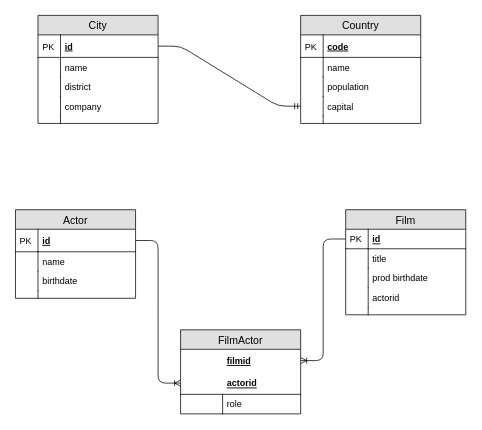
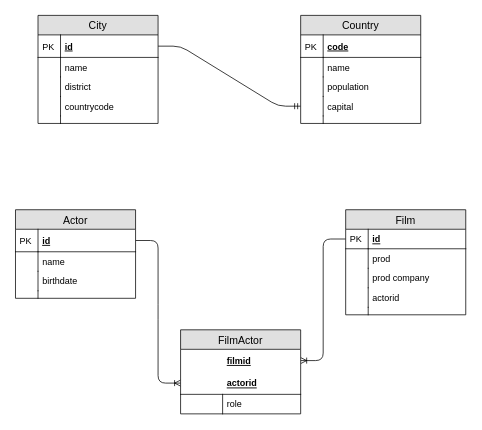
  <mxCell id="0" />
  <mxCell id="1" parent="0" />
  <mxCell id="2" value="" style="edgeStyle=entityRelationEdgeStyle;fontSize=12;html=1;endArrow=ERmandOne;" parent="1" source="4" target="21" edge="1"><mxGeometry width="100" height="100" relative="1" as="geometry"><mxPoint x="300" y="449" as="sourcePoint" /><mxPoint x="400" y="349" as="targetPoint" /></mxGeometry></mxCell>
  <mxCell id="3" value="City" style="swimlane;fontStyle=0;childLayout=stackLayout;horizontal=1;startSize=26;fillColor=#e0e0e0;horizontalStack=0;resizeParent=1;resizeParentMax=0;resizeLast=0;collapsible=1;marginBottom=0;swimlaneFillColor=#ffffff;align=center;fontSize=14;" parent="1" vertex="1"><mxGeometry x="50" y="20" width="160" height="144" as="geometry" /></mxCell>
  <mxCell id="4" value="id" style="shape=partialRectangle;top=0;left=0;right=0;bottom=1;align=left;verticalAlign=middle;fillColor=none;spacingLeft=34;spacingRight=4;overflow=hidden;rotatable=0;points=[[0,0.5],[1,0.5]];portConstraint=eastwest;dropTarget=0;fontStyle=5;fontSize=12;" parent="3" vertex="1"><mxGeometry y="26" width="160" height="30" as="geometry" /></mxCell>
  <mxCell id="5" value="PK" style="shape=partialRectangle;top=0;left=0;bottom=0;fillColor=none;align=left;verticalAlign=middle;spacingLeft=4;spacingRight=4;overflow=hidden;rotatable=0;points=[];portConstraint=eastwest;part=1;fontSize=12;" parent="4" vertex="1" connectable="0"><mxGeometry width="30" height="30" as="geometry" /></mxCell>
  <mxCell id="6" value="name" style="shape=partialRectangle;top=0;left=0;right=0;bottom=0;align=left;verticalAlign=top;fillColor=none;spacingLeft=34;spacingRight=4;overflow=hidden;rotatable=0;points=[[0,0.5],[1,0.5]];portConstraint=eastwest;dropTarget=0;fontSize=12;" parent="3" vertex="1"><mxGeometry y="56" width="160" height="26" as="geometry" /></mxCell>
  <mxCell id="7" value="" style="shape=partialRectangle;top=0;left=0;bottom=0;fillColor=none;align=left;verticalAlign=top;spacingLeft=4;spacingRight=4;overflow=hidden;rotatable=0;points=[];portConstraint=eastwest;part=1;fontSize=12;" parent="6" vertex="1" connectable="0"><mxGeometry width="30" height="26" as="geometry" /></mxCell>
  <mxCell id="8" value="district" style="shape=partialRectangle;top=0;left=0;right=0;bottom=0;align=left;verticalAlign=top;fillColor=none;spacingLeft=34;spacingRight=4;overflow=hidden;rotatable=0;points=[[0,0.5],[1,0.5]];portConstraint=eastwest;dropTarget=0;fontSize=12;" parent="3" vertex="1"><mxGeometry y="82" width="160" height="26" as="geometry" /></mxCell>
  <mxCell id="9" value="" style="shape=partialRectangle;top=0;left=0;bottom=0;fillColor=none;align=left;verticalAlign=top;spacingLeft=4;spacingRight=4;overflow=hidden;rotatable=0;points=[];portConstraint=eastwest;part=1;fontSize=12;" parent="8" vertex="1" connectable="0"><mxGeometry width="30" height="26" as="geometry" /></mxCell>
- <mxCell id="10" value="company" style="shape=partialRectangle;top=0;left=0;right=0;bottom=0;align=left;verticalAlign=top;fillColor=none;spacingLeft=34;spacingRight=4;overflow=hidden;rotatable=0;points=[[0,0.5],[1,0.5]];portConstraint=eastwest;dropTarget=0;fontSize=12;" parent="3" vertex="1"><mxGeometry y="108" width="160" height="26" as="geometry" /></mxCell>
+ <mxCell id="10" value="countrycode" style="shape=partialRectangle;top=0;left=0;right=0;bottom=0;align=left;verticalAlign=top;fillColor=none;spacingLeft=34;spacingRight=4;overflow=hidden;rotatable=0;points=[[0,0.5],[1,0.5]];portConstraint=eastwest;dropTarget=0;fontSize=12;" parent="3" vertex="1"><mxGeometry y="108" width="160" height="26" as="geometry" /></mxCell>
  <mxCell id="11" value="" style="shape=partialRectangle;top=0;left=0;bottom=0;fillColor=none;align=left;verticalAlign=top;spacingLeft=4;spacingRight=4;overflow=hidden;rotatable=0;points=[];portConstraint=eastwest;part=1;fontSize=12;" parent="10" vertex="1" connectable="0"><mxGeometry width="30" height="26" as="geometry" /></mxCell>
  <mxCell id="12" value="" style="shape=partialRectangle;top=0;left=0;right=0;bottom=0;align=left;verticalAlign=top;fillColor=none;spacingLeft=34;spacingRight=4;overflow=hidden;rotatable=0;points=[[0,0.5],[1,0.5]];portConstraint=eastwest;dropTarget=0;fontSize=12;" parent="3" vertex="1"><mxGeometry y="134" width="160" height="10" as="geometry" /></mxCell>
  <mxCell id="13" value="" style="shape=partialRectangle;top=0;left=0;bottom=0;fillColor=none;align=left;verticalAlign=top;spacingLeft=4;spacingRight=4;overflow=hidden;rotatable=0;points=[];portConstraint=eastwest;part=1;fontSize=12;" parent="12" vertex="1" connectable="0"><mxGeometry width="30" height="10" as="geometry" /></mxCell>
  <mxCell id="14" value="Country" style="swimlane;fontStyle=0;childLayout=stackLayout;horizontal=1;startSize=26;fillColor=#e0e0e0;horizontalStack=0;resizeParent=1;resizeParentMax=0;resizeLast=0;collapsible=1;marginBottom=0;swimlaneFillColor=#ffffff;align=center;fontSize=14;" parent="1" vertex="1"><mxGeometry x="400" y="20" width="160" height="144" as="geometry" /></mxCell>
  <mxCell id="15" value="code" style="shape=partialRectangle;top=0;left=0;right=0;bottom=1;align=left;verticalAlign=middle;fillColor=none;spacingLeft=34;spacingRight=4;overflow=hidden;rotatable=0;points=[[0,0.5],[1,0.5]];portConstraint=eastwest;dropTarget=0;fontStyle=5;fontSize=12;" parent="14" vertex="1"><mxGeometry y="26" width="160" height="30" as="geometry" /></mxCell>
  <mxCell id="16" value="PK" style="shape=partialRectangle;top=0;left=0;bottom=0;fillColor=none;align=left;verticalAlign=middle;spacingLeft=4;spacingRight=4;overflow=hidden;rotatable=0;points=[];portConstraint=eastwest;part=1;fontSize=12;" parent="15" vertex="1" connectable="0"><mxGeometry width="30" height="30" as="geometry" /></mxCell>
  <mxCell id="17" value="name" style="shape=partialRectangle;top=0;left=0;right=0;bottom=0;align=left;verticalAlign=top;fillColor=none;spacingLeft=34;spacingRight=4;overflow=hidden;rotatable=0;points=[[0,0.5],[1,0.5]];portConstraint=eastwest;dropTarget=0;fontSize=12;" parent="14" vertex="1"><mxGeometry y="56" width="160" height="26" as="geometry" /></mxCell>
  <mxCell id="18" value="" style="shape=partialRectangle;top=0;left=0;bottom=0;fillColor=none;align=left;verticalAlign=top;spacingLeft=4;spacingRight=4;overflow=hidden;rotatable=0;points=[];portConstraint=eastwest;part=1;fontSize=12;" parent="17" vertex="1" connectable="0"><mxGeometry width="30" height="26" as="geometry" /></mxCell>
  <mxCell id="19" value="population" style="shape=partialRectangle;top=0;left=0;right=0;bottom=0;align=left;verticalAlign=top;fillColor=none;spacingLeft=34;spacingRight=4;overflow=hidden;rotatable=0;points=[[0,0.5],[1,0.5]];portConstraint=eastwest;dropTarget=0;fontSize=12;" parent="14" vertex="1"><mxGeometry y="82" width="160" height="26" as="geometry" /></mxCell>
  <mxCell id="20" value="" style="shape=partialRectangle;top=0;left=0;bottom=0;fillColor=none;align=left;verticalAlign=top;spacingLeft=4;spacingRight=4;overflow=hidden;rotatable=0;points=[];portConstraint=eastwest;part=1;fontSize=12;" parent="19" vertex="1" connectable="0"><mxGeometry width="30" height="26" as="geometry" /></mxCell>
  <mxCell id="21" value="capital" style="shape=partialRectangle;top=0;left=0;right=0;bottom=0;align=left;verticalAlign=top;fillColor=none;spacingLeft=34;spacingRight=4;overflow=hidden;rotatable=0;points=[[0,0.5],[1,0.5]];portConstraint=eastwest;dropTarget=0;fontSize=12;" parent="14" vertex="1"><mxGeometry y="108" width="160" height="26" as="geometry" /></mxCell>
  <mxCell id="22" value="" style="shape=partialRectangle;top=0;left=0;bottom=0;fillColor=none;align=left;verticalAlign=top;spacingLeft=4;spacingRight=4;overflow=hidden;rotatable=0;points=[];portConstraint=eastwest;part=1;fontSize=12;" parent="21" vertex="1" connectable="0"><mxGeometry width="30" height="26" as="geometry" /></mxCell>
  <mxCell id="23" value="" style="shape=partialRectangle;top=0;left=0;right=0;bottom=0;align=left;verticalAlign=top;fillColor=none;spacingLeft=34;spacingRight=4;overflow=hidden;rotatable=0;points=[[0,0.5],[1,0.5]];portConstraint=eastwest;dropTarget=0;fontSize=12;" parent="14" vertex="1"><mxGeometry y="134" width="160" height="10" as="geometry" /></mxCell>
  <mxCell id="24" value="" style="shape=partialRectangle;top=0;left=0;bottom=0;fillColor=none;align=left;verticalAlign=top;spacingLeft=4;spacingRight=4;overflow=hidden;rotatable=0;points=[];portConstraint=eastwest;part=1;fontSize=12;" parent="23" vertex="1" connectable="0"><mxGeometry width="30" height="10" as="geometry" /></mxCell>
  <mxCell id="25" value="" style="edgeStyle=entityRelationEdgeStyle;fontSize=12;html=1;endArrow=ERoneToMany;" parent="1" source="28" target="49" edge="1"><mxGeometry width="100" height="100" relative="1" as="geometry"><mxPoint x="40" y="469" as="sourcePoint" /><mxPoint x="120" y="569" as="targetPoint" /></mxGeometry></mxCell>
  <mxCell id="26" value="" style="edgeStyle=entityRelationEdgeStyle;fontSize=12;html=1;endArrow=ERoneToMany;" parent="1" source="37" target="48" edge="1"><mxGeometry width="100" height="100" relative="1" as="geometry"><mxPoint x="190" y="330" as="sourcePoint" /><mxPoint x="255" y="520" as="targetPoint" /></mxGeometry></mxCell>
  <mxCell id="27" value="Actor" style="swimlane;fontStyle=0;childLayout=stackLayout;horizontal=1;startSize=26;fillColor=#e0e0e0;horizontalStack=0;resizeParent=1;resizeParentMax=0;resizeLast=0;collapsible=1;marginBottom=0;swimlaneFillColor=#ffffff;align=center;fontSize=14;" parent="1" vertex="1"><mxGeometry x="20" y="279" width="160" height="118" as="geometry" /></mxCell>
  <mxCell id="28" value="id" style="shape=partialRectangle;top=0;left=0;right=0;bottom=1;align=left;verticalAlign=middle;fillColor=none;spacingLeft=34;spacingRight=4;overflow=hidden;rotatable=0;points=[[0,0.5],[1,0.5]];portConstraint=eastwest;dropTarget=0;fontStyle=5;fontSize=12;" parent="27" vertex="1"><mxGeometry y="26" width="160" height="30" as="geometry" /></mxCell>
  <mxCell id="29" value="PK" style="shape=partialRectangle;top=0;left=0;bottom=0;fillColor=none;align=left;verticalAlign=middle;spacingLeft=4;spacingRight=4;overflow=hidden;rotatable=0;points=[];portConstraint=eastwest;part=1;fontSize=12;" parent="28" vertex="1" connectable="0"><mxGeometry width="30" height="30" as="geometry" /></mxCell>
  <mxCell id="30" value="name" style="shape=partialRectangle;top=0;left=0;right=0;bottom=0;align=left;verticalAlign=top;fillColor=none;spacingLeft=34;spacingRight=4;overflow=hidden;rotatable=0;points=[[0,0.5],[1,0.5]];portConstraint=eastwest;dropTarget=0;fontSize=12;" parent="27" vertex="1"><mxGeometry y="56" width="160" height="26" as="geometry" /></mxCell>
  <mxCell id="31" value="" style="shape=partialRectangle;top=0;left=0;bottom=0;fillColor=none;align=left;verticalAlign=top;spacingLeft=4;spacingRight=4;overflow=hidden;rotatable=0;points=[];portConstraint=eastwest;part=1;fontSize=12;" parent="30" vertex="1" connectable="0"><mxGeometry width="30" height="26" as="geometry" /></mxCell>
  <mxCell id="32" value="birthdate" style="shape=partialRectangle;top=0;left=0;right=0;bottom=0;align=left;verticalAlign=top;fillColor=none;spacingLeft=34;spacingRight=4;overflow=hidden;rotatable=0;points=[[0,0.5],[1,0.5]];portConstraint=eastwest;dropTarget=0;fontSize=12;" parent="27" vertex="1"><mxGeometry y="82" width="160" height="26" as="geometry" /></mxCell>
  <mxCell id="33" value="" style="shape=partialRectangle;top=0;left=0;bottom=0;fillColor=none;align=left;verticalAlign=top;spacingLeft=4;spacingRight=4;overflow=hidden;rotatable=0;points=[];portConstraint=eastwest;part=1;fontSize=12;" parent="32" vertex="1" connectable="0"><mxGeometry width="30" height="26" as="geometry" /></mxCell>
  <mxCell id="34" value="" style="shape=partialRectangle;top=0;left=0;right=0;bottom=0;align=left;verticalAlign=top;fillColor=none;spacingLeft=34;spacingRight=4;overflow=hidden;rotatable=0;points=[[0,0.5],[1,0.5]];portConstraint=eastwest;dropTarget=0;fontSize=12;" parent="27" vertex="1"><mxGeometry y="108" width="160" height="10" as="geometry" /></mxCell>
  <mxCell id="35" value="" style="shape=partialRectangle;top=0;left=0;bottom=0;fillColor=none;align=left;verticalAlign=top;spacingLeft=4;spacingRight=4;overflow=hidden;rotatable=0;points=[];portConstraint=eastwest;part=1;fontSize=12;" parent="34" vertex="1" connectable="0"><mxGeometry width="30" height="10" as="geometry" /></mxCell>
  <mxCell id="36" value="Film" style="swimlane;fontStyle=0;childLayout=stackLayout;horizontal=1;startSize=26;fillColor=#e0e0e0;horizontalStack=0;resizeParent=1;resizeParentMax=0;resizeLast=0;collapsible=1;marginBottom=0;swimlaneFillColor=#ffffff;align=center;fontSize=14;" parent="1" vertex="1"><mxGeometry x="460" y="279" width="160" height="140" as="geometry" /></mxCell>
  <mxCell id="37" value="id" style="shape=partialRectangle;top=0;left=0;right=0;bottom=1;align=left;verticalAlign=middle;fillColor=none;spacingLeft=34;spacingRight=4;overflow=hidden;rotatable=0;points=[[0,0.5],[1,0.5]];portConstraint=eastwest;dropTarget=0;fontStyle=5;fontSize=12;" parent="36" vertex="1"><mxGeometry y="26" width="160" height="26" as="geometry" /></mxCell>
  <mxCell id="38" value="PK" style="shape=partialRectangle;top=0;left=0;bottom=0;fillColor=none;align=left;verticalAlign=middle;spacingLeft=4;spacingRight=4;overflow=hidden;rotatable=0;points=[];portConstraint=eastwest;part=1;fontSize=12;" parent="37" vertex="1" connectable="0"><mxGeometry width="30" height="26" as="geometry" /></mxCell>
- <mxCell id="39" value="title" style="shape=partialRectangle;top=0;left=0;right=0;bottom=0;align=left;verticalAlign=top;fillColor=none;spacingLeft=34;spacingRight=4;overflow=hidden;rotatable=0;points=[[0,0.5],[1,0.5]];portConstraint=eastwest;dropTarget=0;fontSize=12;" parent="36" vertex="1"><mxGeometry y="52" width="160" height="26" as="geometry" /></mxCell>
+ <mxCell id="39" value="prod" style="shape=partialRectangle;top=0;left=0;right=0;bottom=0;align=left;verticalAlign=top;fillColor=none;spacingLeft=34;spacingRight=4;overflow=hidden;rotatable=0;points=[[0,0.5],[1,0.5]];portConstraint=eastwest;dropTarget=0;fontSize=12;" parent="36" vertex="1"><mxGeometry y="52" width="160" height="26" as="geometry" /></mxCell>
  <mxCell id="40" value="" style="shape=partialRectangle;top=0;left=0;bottom=0;fillColor=none;align=left;verticalAlign=top;spacingLeft=4;spacingRight=4;overflow=hidden;rotatable=0;points=[];portConstraint=eastwest;part=1;fontSize=12;" parent="39" vertex="1" connectable="0"><mxGeometry width="30" height="26" as="geometry" /></mxCell>
- <mxCell id="41" value="prod birthdate" style="shape=partialRectangle;top=0;left=0;right=0;bottom=0;align=left;verticalAlign=top;fillColor=none;spacingLeft=34;spacingRight=4;overflow=hidden;rotatable=0;points=[[0,0.5],[1,0.5]];portConstraint=eastwest;dropTarget=0;fontSize=12;" parent="36" vertex="1"><mxGeometry y="78" width="160" height="26" as="geometry" /></mxCell>
+ <mxCell id="41" value="prod company" style="shape=partialRectangle;top=0;left=0;right=0;bottom=0;align=left;verticalAlign=top;fillColor=none;spacingLeft=34;spacingRight=4;overflow=hidden;rotatable=0;points=[[0,0.5],[1,0.5]];portConstraint=eastwest;dropTarget=0;fontSize=12;" parent="36" vertex="1"><mxGeometry y="78" width="160" height="26" as="geometry" /></mxCell>
  <mxCell id="42" value="" style="shape=partialRectangle;top=0;left=0;bottom=0;fillColor=none;align=left;verticalAlign=top;spacingLeft=4;spacingRight=4;overflow=hidden;rotatable=0;points=[];portConstraint=eastwest;part=1;fontSize=12;" parent="41" vertex="1" connectable="0"><mxGeometry width="30" height="26" as="geometry" /></mxCell>
  <mxCell id="43" value="actorid" style="shape=partialRectangle;top=0;left=0;right=0;bottom=0;align=left;verticalAlign=top;fillColor=none;spacingLeft=34;spacingRight=4;overflow=hidden;rotatable=0;points=[[0,0.5],[1,0.5]];portConstraint=eastwest;dropTarget=0;fontSize=12;" parent="36" vertex="1"><mxGeometry y="104" width="160" height="26" as="geometry" /></mxCell>
  <mxCell id="44" value="" style="shape=partialRectangle;top=0;left=0;bottom=0;fillColor=none;align=left;verticalAlign=top;spacingLeft=4;spacingRight=4;overflow=hidden;rotatable=0;points=[];portConstraint=eastwest;part=1;fontSize=12;" parent="43" vertex="1" connectable="0"><mxGeometry width="30" height="26" as="geometry" /></mxCell>
  <mxCell id="45" value="" style="shape=partialRectangle;top=0;left=0;right=0;bottom=0;align=left;verticalAlign=top;fillColor=none;spacingLeft=34;spacingRight=4;overflow=hidden;rotatable=0;points=[[0,0.5],[1,0.5]];portConstraint=eastwest;dropTarget=0;fontSize=12;" parent="36" vertex="1"><mxGeometry y="130" width="160" height="10" as="geometry" /></mxCell>
  <mxCell id="46" value="" style="shape=partialRectangle;top=0;left=0;bottom=0;fillColor=none;align=left;verticalAlign=top;spacingLeft=4;spacingRight=4;overflow=hidden;rotatable=0;points=[];portConstraint=eastwest;part=1;fontSize=12;" parent="45" vertex="1" connectable="0"><mxGeometry width="30" height="10" as="geometry" /></mxCell>
  <mxCell id="47" value="FilmActor" style="swimlane;fontStyle=0;childLayout=stackLayout;horizontal=1;startSize=26;fillColor=#e0e0e0;horizontalStack=0;resizeParent=1;resizeParentMax=0;resizeLast=0;collapsible=1;marginBottom=0;swimlaneFillColor=#ffffff;align=center;fontSize=14;" parent="1" vertex="1"><mxGeometry x="240" y="439" width="160" height="112" as="geometry" /></mxCell>
  <mxCell id="48" value="filmid" style="shape=partialRectangle;top=0;left=0;right=0;bottom=0;align=left;verticalAlign=middle;fillColor=none;spacingLeft=60;spacingRight=4;overflow=hidden;rotatable=0;points=[[0,0.5],[1,0.5]];portConstraint=eastwest;dropTarget=0;fontStyle=5;fontSize=12;" parent="47" vertex="1"><mxGeometry y="26" width="160" height="30" as="geometry" /></mxCell>
  <mxCell id="49" value="actorid" style="shape=partialRectangle;top=0;left=0;right=0;bottom=1;align=left;verticalAlign=middle;fillColor=none;spacingLeft=60;spacingRight=4;overflow=hidden;rotatable=0;points=[[0,0.5],[1,0.5]];portConstraint=eastwest;dropTarget=0;fontStyle=5;fontSize=12;" parent="47" vertex="1"><mxGeometry y="56" width="160" height="30" as="geometry" /></mxCell>
  <mxCell id="50" value="role" style="shape=partialRectangle;top=0;left=0;right=0;bottom=0;align=left;verticalAlign=top;fillColor=none;spacingLeft=60;spacingRight=4;overflow=hidden;rotatable=0;points=[[0,0.5],[1,0.5]];portConstraint=eastwest;dropTarget=0;fontSize=12;" parent="47" vertex="1"><mxGeometry y="86" width="160" height="26" as="geometry" /></mxCell>
  <mxCell id="51" value="" style="shape=partialRectangle;top=0;left=0;bottom=0;fillColor=none;align=left;verticalAlign=top;spacingLeft=4;spacingRight=4;overflow=hidden;rotatable=0;points=[];portConstraint=eastwest;part=1;fontSize=12;" parent="50" vertex="1" connectable="0"><mxGeometry width="56" height="26" as="geometry" /></mxCell>
